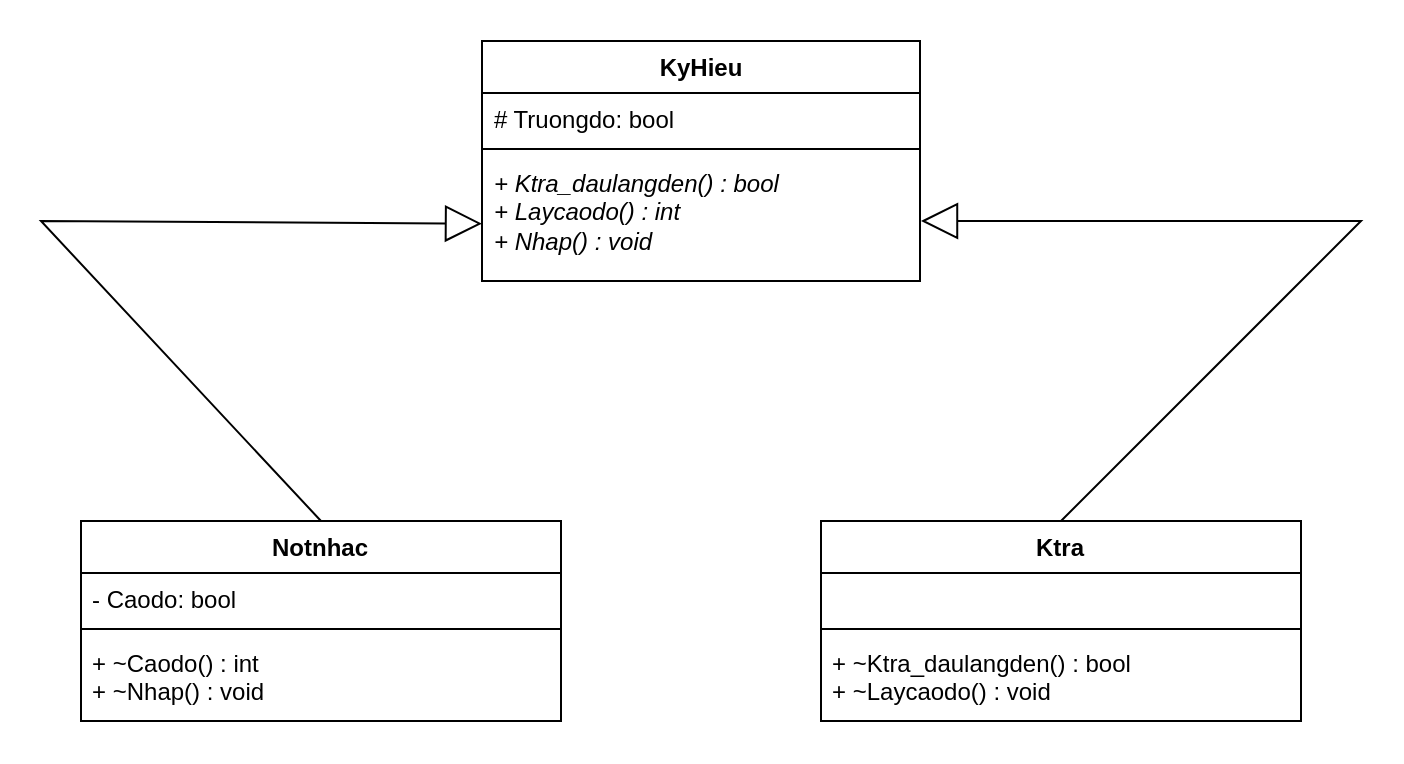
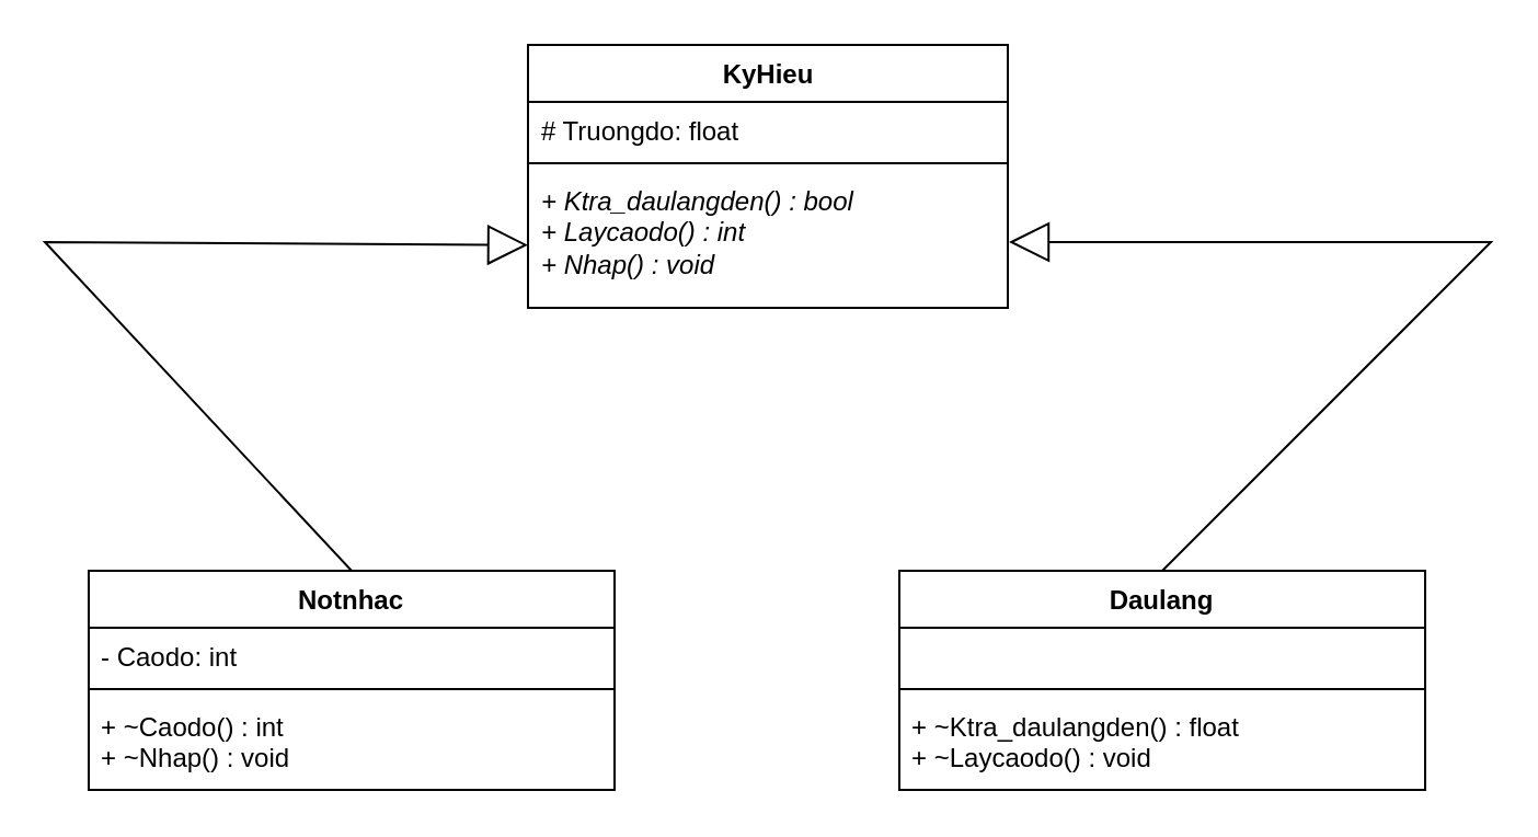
  <mxCell id="0" />
  <mxCell id="1" parent="0" />
  <mxCell id="2" value="KyHieu" style="swimlane;fontStyle=1;align=center;verticalAlign=top;childLayout=stackLayout;horizontal=1;startSize=26;horizontalStack=0;resizeParent=1;resizeParentMax=0;resizeLast=0;collapsible=1;marginBottom=0;whiteSpace=wrap;html=1;" parent="1" vertex="1"><mxGeometry x="240.5" y="20" width="219" height="120" as="geometry" /></mxCell>
- <mxCell id="3" value="&lt;div&gt;# Truongdo: bool&lt;br&gt;&lt;br&gt;&lt;/div&gt;" style="text;strokeColor=none;fillColor=none;align=left;verticalAlign=top;spacingLeft=4;spacingRight=4;overflow=hidden;rotatable=0;points=[[0,0.5],[1,0.5]];portConstraint=eastwest;whiteSpace=wrap;html=1;" parent="2" vertex="1"><mxGeometry y="26" width="219" height="24" as="geometry" /></mxCell>
+ <mxCell id="3" value="&lt;div&gt;# Truongdo: float&lt;br&gt;&lt;br&gt;&lt;/div&gt;" style="text;strokeColor=none;fillColor=none;align=left;verticalAlign=top;spacingLeft=4;spacingRight=4;overflow=hidden;rotatable=0;points=[[0,0.5],[1,0.5]];portConstraint=eastwest;whiteSpace=wrap;html=1;" parent="2" vertex="1"><mxGeometry y="26" width="219" height="24" as="geometry" /></mxCell>
  <mxCell id="4" value="" style="line;strokeWidth=1;fillColor=none;align=left;verticalAlign=middle;spacingTop=-1;spacingLeft=3;spacingRight=3;rotatable=0;labelPosition=right;points=[];portConstraint=eastwest;strokeColor=inherit;" parent="2" vertex="1"><mxGeometry y="50" width="219" height="8" as="geometry" /></mxCell>
  <mxCell id="5" value="&lt;div&gt;&lt;i style=&quot;background-color: initial;&quot;&gt;+ Ktra_daulangden() : bool&amp;nbsp;&lt;/i&gt;&lt;/div&gt;&lt;div&gt;&lt;i&gt;+ Laycaodo() : int&lt;/i&gt;&lt;br&gt;&lt;/div&gt;&lt;div&gt;&lt;i&gt;+ Nhap() : void&amp;nbsp;&lt;/i&gt;&lt;i&gt;&lt;br&gt;&lt;/i&gt;&lt;/div&gt;" style="text;strokeColor=none;fillColor=none;align=left;verticalAlign=top;spacingLeft=4;spacingRight=4;overflow=hidden;rotatable=0;points=[[0,0.5],[1,0.5]];portConstraint=eastwest;whiteSpace=wrap;html=1;" parent="2" vertex="1"><mxGeometry y="58" width="219" height="62" as="geometry" /></mxCell>
- <mxCell id="6" value="Ktra" style="swimlane;fontStyle=1;align=center;verticalAlign=top;childLayout=stackLayout;horizontal=1;startSize=26;horizontalStack=0;resizeParent=1;resizeParentMax=0;resizeLast=0;collapsible=1;marginBottom=0;whiteSpace=wrap;html=1;" parent="1" vertex="1"><mxGeometry x="410" y="260" width="240" height="100" as="geometry" /></mxCell>
+ <mxCell id="6" value="Daulang" style="swimlane;fontStyle=1;align=center;verticalAlign=top;childLayout=stackLayout;horizontal=1;startSize=26;horizontalStack=0;resizeParent=1;resizeParentMax=0;resizeLast=0;collapsible=1;marginBottom=0;whiteSpace=wrap;html=1;" parent="1" vertex="1"><mxGeometry x="410" y="260" width="240" height="100" as="geometry" /></mxCell>
  <mxCell id="7" value="&amp;nbsp;" style="text;strokeColor=none;fillColor=none;align=left;verticalAlign=top;spacingLeft=4;spacingRight=4;overflow=hidden;rotatable=0;points=[[0,0.5],[1,0.5]];portConstraint=eastwest;whiteSpace=wrap;html=1;" parent="6" vertex="1"><mxGeometry y="26" width="240" height="24" as="geometry" /></mxCell>
  <mxCell id="8" value="" style="line;strokeWidth=1;fillColor=none;align=left;verticalAlign=middle;spacingTop=-1;spacingLeft=3;spacingRight=3;rotatable=0;labelPosition=right;points=[];portConstraint=eastwest;strokeColor=inherit;" parent="6" vertex="1"><mxGeometry y="50" width="240" height="8" as="geometry" /></mxCell>
- <mxCell id="9" value="+ ~Ktra_daulangden() : bool&amp;nbsp;&lt;br&gt;+ ~Laycaodo() : void&amp;nbsp; &amp;nbsp;" style="text;strokeColor=none;fillColor=none;align=left;verticalAlign=top;spacingLeft=4;spacingRight=4;overflow=hidden;rotatable=0;points=[[0,0.5],[1,0.5]];portConstraint=eastwest;whiteSpace=wrap;html=1;" parent="6" vertex="1"><mxGeometry y="58" width="240" height="42" as="geometry" /></mxCell>
+ <mxCell id="9" value="+ ~Ktra_daulangden() : float&amp;nbsp;&lt;br&gt;+ ~Laycaodo() : void&amp;nbsp; &amp;nbsp;" style="text;strokeColor=none;fillColor=none;align=left;verticalAlign=top;spacingLeft=4;spacingRight=4;overflow=hidden;rotatable=0;points=[[0,0.5],[1,0.5]];portConstraint=eastwest;whiteSpace=wrap;html=1;" parent="6" vertex="1"><mxGeometry y="58" width="240" height="42" as="geometry" /></mxCell>
  <mxCell id="10" value="Notnhac" style="swimlane;fontStyle=1;align=center;verticalAlign=top;childLayout=stackLayout;horizontal=1;startSize=26;horizontalStack=0;resizeParent=1;resizeParentMax=0;resizeLast=0;collapsible=1;marginBottom=0;whiteSpace=wrap;html=1;" parent="1" vertex="1"><mxGeometry x="40" y="260" width="240" height="100" as="geometry" /></mxCell>
- <mxCell id="11" value="- Caodo: bool" style="text;strokeColor=none;fillColor=none;align=left;verticalAlign=top;spacingLeft=4;spacingRight=4;overflow=hidden;rotatable=0;points=[[0,0.5],[1,0.5]];portConstraint=eastwest;whiteSpace=wrap;html=1;" parent="10" vertex="1"><mxGeometry y="26" width="240" height="24" as="geometry" /></mxCell>
+ <mxCell id="11" value="- Caodo: int" style="text;strokeColor=none;fillColor=none;align=left;verticalAlign=top;spacingLeft=4;spacingRight=4;overflow=hidden;rotatable=0;points=[[0,0.5],[1,0.5]];portConstraint=eastwest;whiteSpace=wrap;html=1;" parent="10" vertex="1"><mxGeometry y="26" width="240" height="24" as="geometry" /></mxCell>
  <mxCell id="12" value="" style="line;strokeWidth=1;fillColor=none;align=left;verticalAlign=middle;spacingTop=-1;spacingLeft=3;spacingRight=3;rotatable=0;labelPosition=right;points=[];portConstraint=eastwest;strokeColor=inherit;" parent="10" vertex="1"><mxGeometry y="50" width="240" height="8" as="geometry" /></mxCell>
  <mxCell id="13" value="&lt;div&gt;+ ~Caodo() : int&amp;nbsp;&lt;br&gt;+ ~Nhap() : void&amp;nbsp; &amp;nbsp;&lt;br&gt;&lt;/div&gt;" style="text;strokeColor=none;fillColor=none;align=left;verticalAlign=top;spacingLeft=4;spacingRight=4;overflow=hidden;rotatable=0;points=[[0,0.5],[1,0.5]];portConstraint=eastwest;whiteSpace=wrap;html=1;" parent="10" vertex="1"><mxGeometry y="58" width="240" height="42" as="geometry" /></mxCell>
  <mxCell id="14" value="" style="endArrow=block;endSize=16;endFill=0;html=1;rounded=0;exitX=0.5;exitY=0;exitDx=0;exitDy=0;" parent="1" source="10" edge="1"><mxGeometry width="160" relative="1" as="geometry"><mxPoint x="20" y="111" as="sourcePoint" /><mxPoint x="240.5" y="111.37" as="targetPoint" /><Array as="points"><mxPoint x="20" y="110" /><mxPoint x="240.5" y="111.37" /></Array></mxGeometry></mxCell>
  <mxCell id="15" value="" style="endArrow=block;endSize=16;endFill=0;html=1;rounded=0;exitX=0.5;exitY=0;exitDx=0;exitDy=0;" parent="1" source="6" edge="1"><mxGeometry width="160" relative="1" as="geometry"><mxPoint x="680" y="110" as="sourcePoint" /><mxPoint x="460" y="110" as="targetPoint" /><Array as="points"><mxPoint x="680" y="110" /></Array></mxGeometry></mxCell>
